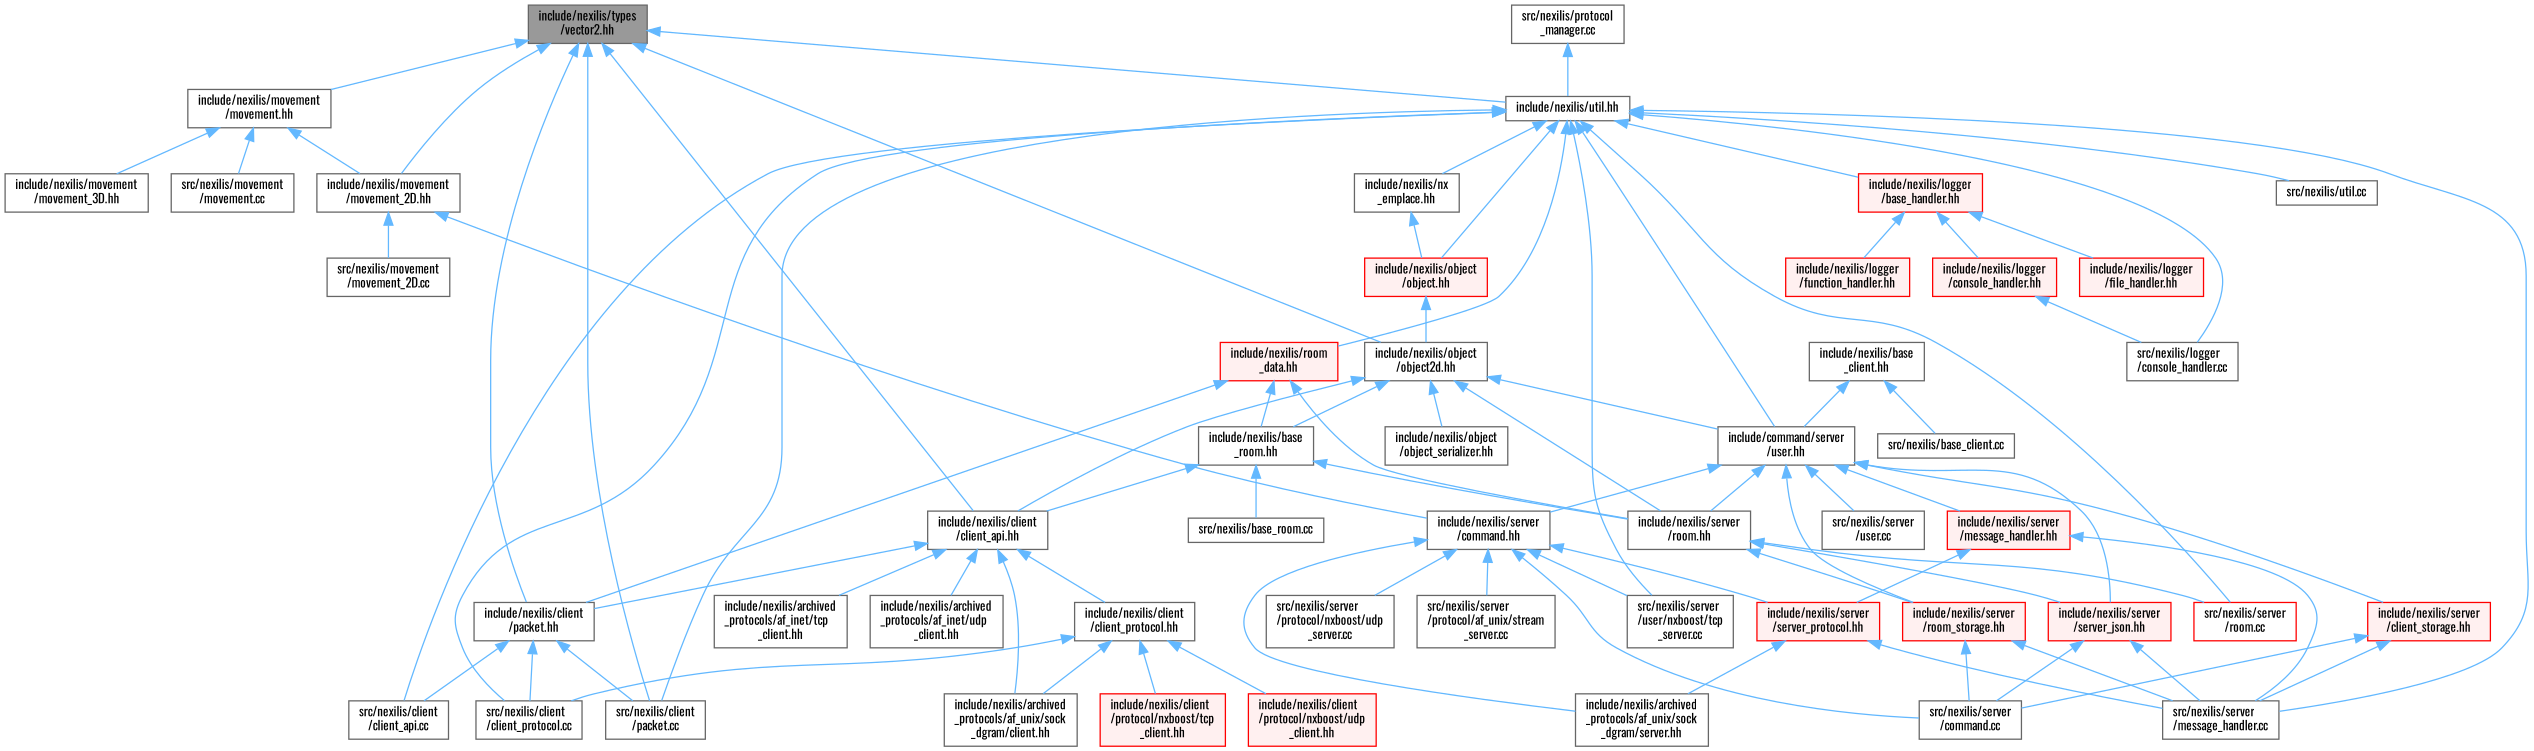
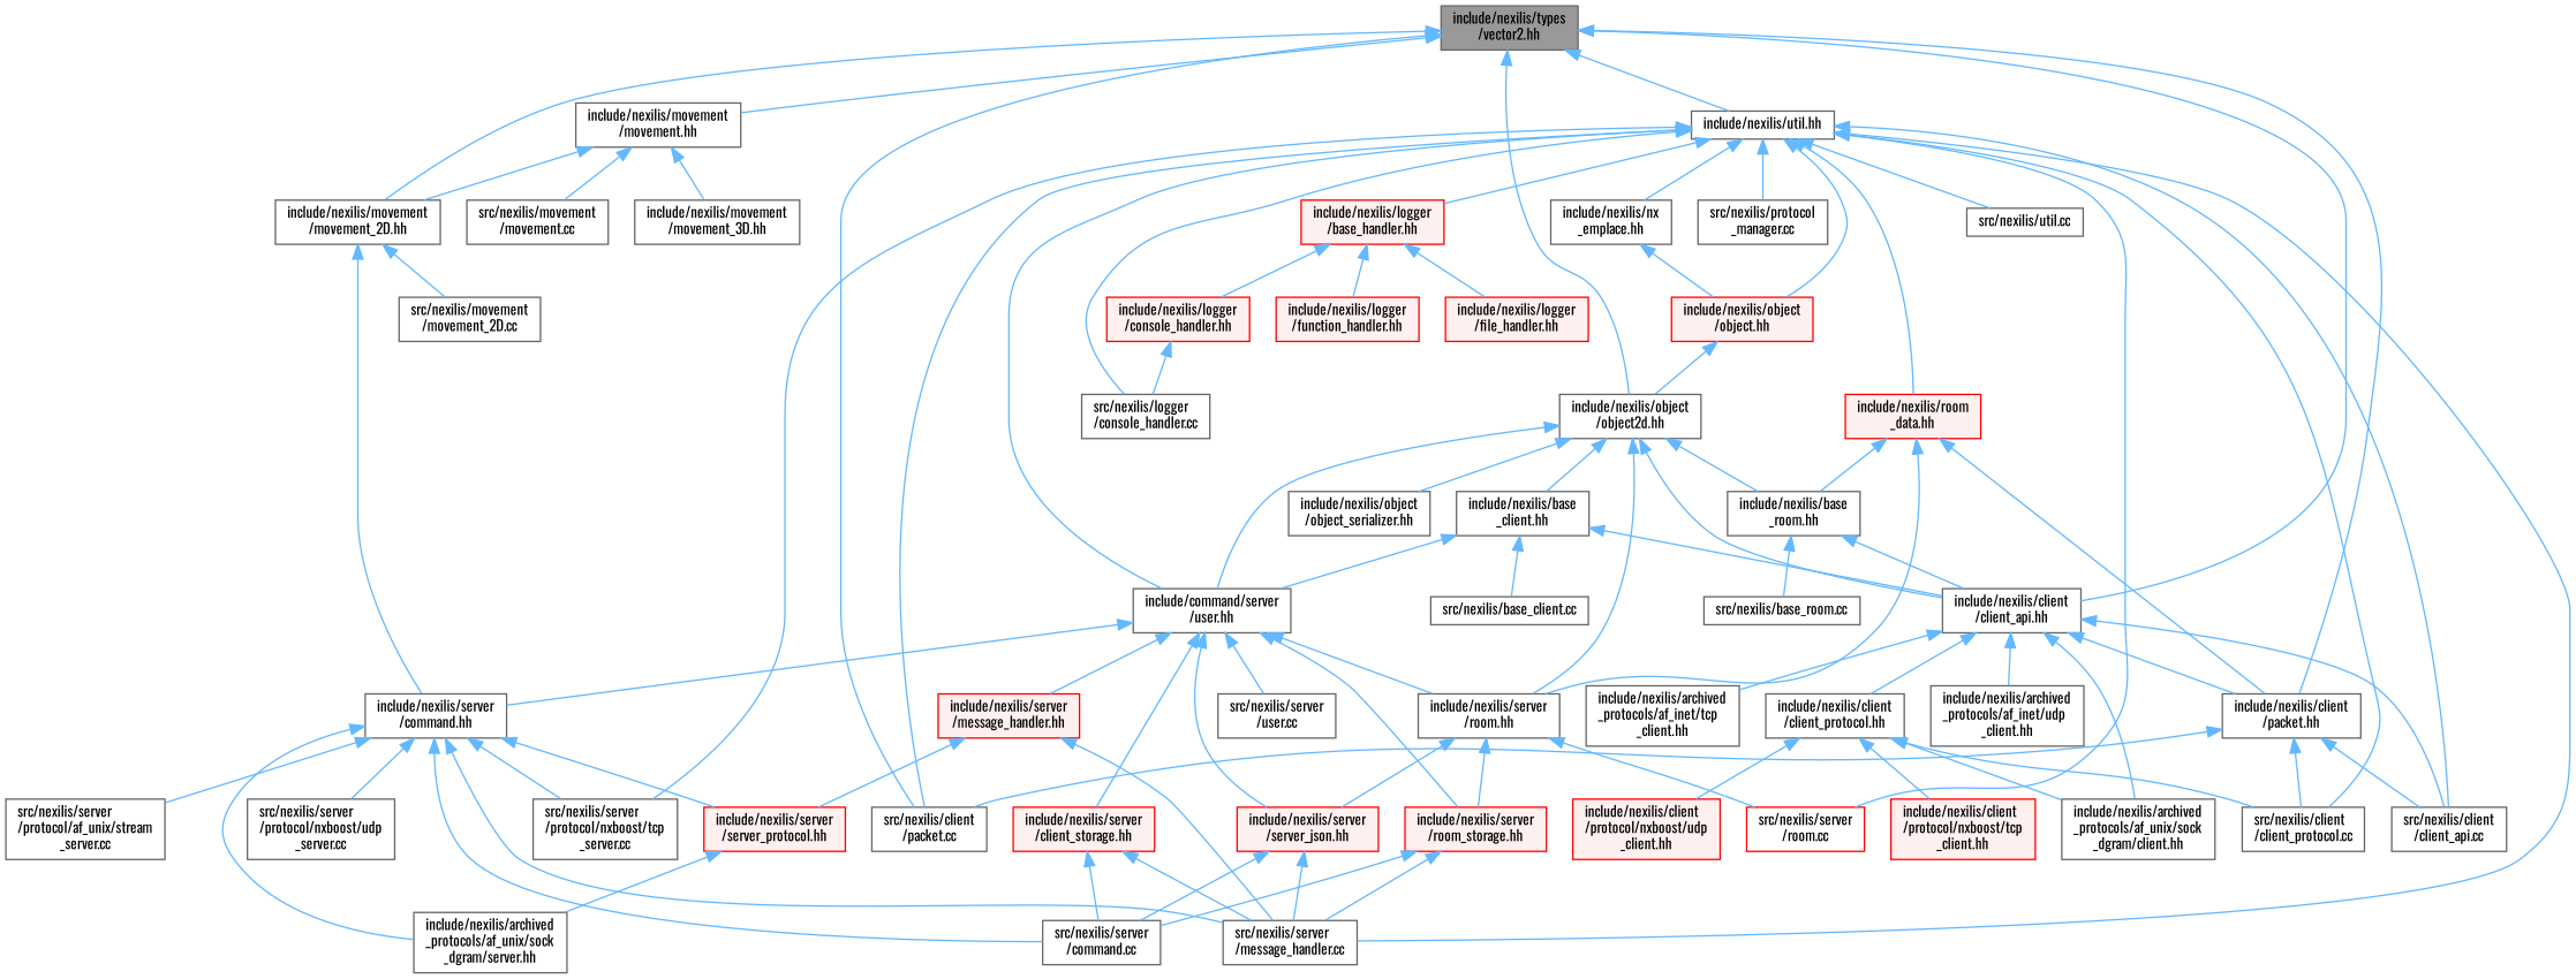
  digraph {
    fontname=Oswald
    node [color=grey40 fillcolor=white fontname=Oswald fontsize=10 shape=box style=filled]
    edge [color=steelblue1 dir=back fontname=Oswald fontsize=10 labelfontname=Helvetica labelfontsize=10 style=solid]
    n1 [color=gray40 fillcolor=grey60 fontcolor=black height=0.2 label="include/nexilis/types\l/vector2.hh" width=0.4]
    n2 [height=0.2 label="include/nexilis/client\l/client_api.hh" width=0.4]
    n3 [height=0.2 label="include/nexilis/client\l/packet.hh" width=0.4]
    n4 [height=0.2 label="src/nexilis/client\l/packet.cc" width=0.4]
    n5 [height=0.2 label="include/nexilis/movement\l/movement.hh" width=0.4]
    n6 [height=0.2 label="include/nexilis/movement\l/movement_2D.hh" width=0.4]
    n7 [height=0.2 label="include/nexilis/object\l/object2d.hh" width=0.4]
    n8 [height=0.2 label="include/nexilis/util.hh" width=0.4]
    n9 [height=0.2 label="include/nexilis/archived\l_protocols/af_inet/tcp\l_client.hh" width=0.4]
    n10 [height=0.2 label="include/nexilis/archived\l_protocols/af_inet/udp\l_client.hh" width=0.4]
    n11 [height=0.2 label="include/nexilis/archived\l_protocols/af_unix/sock\l_dgram/client.hh" width=0.4]
    n12 [height=0.2 label="include/nexilis/client\l/client_protocol.hh" width=0.4]
    n13 [height=0.2 label="src/nexilis/client\l/client_api.cc" width=0.4]
    n14 [height=0.2 label="src/nexilis/client\l/client_protocol.cc" width=0.4]
    n15 [height=0.2 label="include/nexilis/movement\l/movement_3D.hh" width=0.4]
    n16 [height=0.2 label="src/nexilis/movement\l/movement.cc" width=0.4]
    n17 [height=0.2 label="include/nexilis/server\l/command.hh" width=0.4]
    n18 [height=0.2 label="src/nexilis/movement\l/movement_2D.cc" width=0.4]
    n19 [height=0.2 label="include/nexilis/base\l_client.hh" width=0.4]
    n20 [height=0.2 label="include/command/server\l/user.hh" width=0.4]
    n21 [height=0.2 label="include/nexilis/server\l/room.hh" width=0.4]
    n22 [height=0.2 label="include/nexilis/base\l_room.hh" width=0.4]
    n23 [height=0.2 label="include/nexilis/object\l/object_serializer.hh" width=0.4]
    n24 [height=0.2 label="src/nexilis/server\l/message_handler.cc" width=0.4]
-   n25 [height=0.2 label="src/nexilis/server\l/user/nxboost/tcp\l_server.cc" width=0.4]
+   n25 [height=0.2 label="src/nexilis/server\l/protocol/nxboost/tcp\l_server.cc" width=0.4]
    n26 [color=red height=0.2 label="src/nexilis/server\l/room.cc" width=0.4]
    n27 [color=red fillcolor="#FFF0F0" height=0.2 label="include/nexilis/logger\l/base_handler.hh" width=0.4]
    n28 [height=0.2 label="src/nexilis/logger\l/console_handler.cc" width=0.4]
    n29 [height=0.2 label="include/nexilis/nx\l_emplace.hh" width=0.4]
    n30 [color=red fillcolor="#FFF0F0" height=0.2 label="include/nexilis/object\l/object.hh" width=0.4]
    n31 [color=red fillcolor="#FFF0F0" height=0.2 label="include/nexilis/room\l_data.hh" width=0.4]
    n32 [height=0.2 label="src/nexilis/protocol\l_manager.cc" width=0.4]
    n33 [height=0.2 label="src/nexilis/util.cc" width=0.4]
    n34 [color=red fillcolor="#FFF0F0" height=0.2 label="include/nexilis/client\l/protocol/nxboost/tcp\l_client.hh" width=0.4]
    n35 [color=red fillcolor="#FFF0F0" height=0.2 label="include/nexilis/client\l/protocol/nxboost/udp\l_client.hh" width=0.4]
    n36 [height=0.2 label="include/nexilis/archived\l_protocols/af_unix/sock\l_dgram/server.hh" width=0.4]
    n37 [color=red fillcolor="#FFF0F0" height=0.2 label="include/nexilis/server\l/server_protocol.hh" width=0.4]
    n38 [height=0.2 label="src/nexilis/server\l/command.cc" width=0.4]
    n39 [height=0.2 label="src/nexilis/server\l/protocol/af_unix/stream\l_server.cc" width=0.4]
    n40 [height=0.2 label="src/nexilis/server\l/protocol/nxboost/udp\l_server.cc" width=0.4]
    n41 [height=0.2 label="src/nexilis/base_client.cc" width=0.4]
    n42 [color=red fillcolor="#FFF0F0" height=0.2 label="include/nexilis/server\l/client_storage.hh" width=0.4]
    n43 [color=red fillcolor="#FFF0F0" height=0.2 label="include/nexilis/server\l/message_handler.hh" width=0.4]
    n44 [color=red fillcolor="#FFF0F0" height=0.2 label="include/nexilis/server\l/room_storage.hh" width=0.4]
    n45 [color=red fillcolor="#FFF0F0" height=0.2 label="include/nexilis/server\l/server_json.hh" width=0.4]
    n46 [height=0.2 label="src/nexilis/server\l/user.cc" width=0.4]
    n47 [height=0.2 label="src/nexilis/base_room.cc" width=0.4]
    n48 [color=red fillcolor="#FFF0F0" height=0.2 label="include/nexilis/logger\l/console_handler.hh" width=0.4]
    n49 [color=red fillcolor="#FFF0F0" height=0.2 label="include/nexilis/logger\l/file_handler.hh" width=0.4]
    n50 [color=red fillcolor="#FFF0F0" height=0.2 label="include/nexilis/logger\l/function_handler.hh" width=0.4]
    n1 -> n2
    n1 -> n3
    n1 -> n4
    n1 -> n5
    n1 -> n6
    n1 -> n7
    n1 -> n8
    n2 -> n3
    n2 -> n9
    n2 -> n10
    n2 -> n11
    n2 -> n12
+   n2 -> n13
    n3 -> n4
    n3 -> n13
    n3 -> n14
    n5 -> n6
    n5 -> n15
    n5 -> n16
    n6 -> n17
    n6 -> n18
    n7 -> n2
+   n7 -> n19
    n7 -> n20
    n7 -> n21
    n7 -> n22
    n7 -> n23
    n8 -> n4
    n8 -> n13
    n8 -> n14
    n8 -> n20
    n8 -> n24
    n8 -> n25
    n8 -> n26
    n8 -> n27
    n8 -> n28
    n8 -> n29
    n8 -> n30
    n8 -> n31
-   n32 -> n8
+   n8 -> n32
    n8 -> n33
    n12 -> n11
    n12 -> n14
    n12 -> n34
    n12 -> n35
-   n37 -> n24
+   n17 -> n24
    n17 -> n25
    n17 -> n36
    n17 -> n37
    n17 -> n38
    n17 -> n39
    n17 -> n40
+   n19 -> n2
    n19 -> n20
    n19 -> n41
    n20 -> n17
    n20 -> n21
    n20 -> n42
    n20 -> n43
    n20 -> n44
    n20 -> n45
    n20 -> n46
    n21 -> n26
    n21 -> n44
    n21 -> n45
    n22 -> n2
-   n22 -> n21
    n22 -> n47
    n27 -> n48
    n27 -> n49
    n27 -> n50
    n29 -> n30
    n30 -> n7
    n31 -> n3
    n31 -> n21
    n31 -> n22
    n37 -> n36
    n42 -> n24
    n42 -> n38
    n43 -> n24
    n43 -> n37
    n44 -> n24
    n44 -> n38
    n45 -> n24
    n45 -> n38
    n48 -> n28
  }
